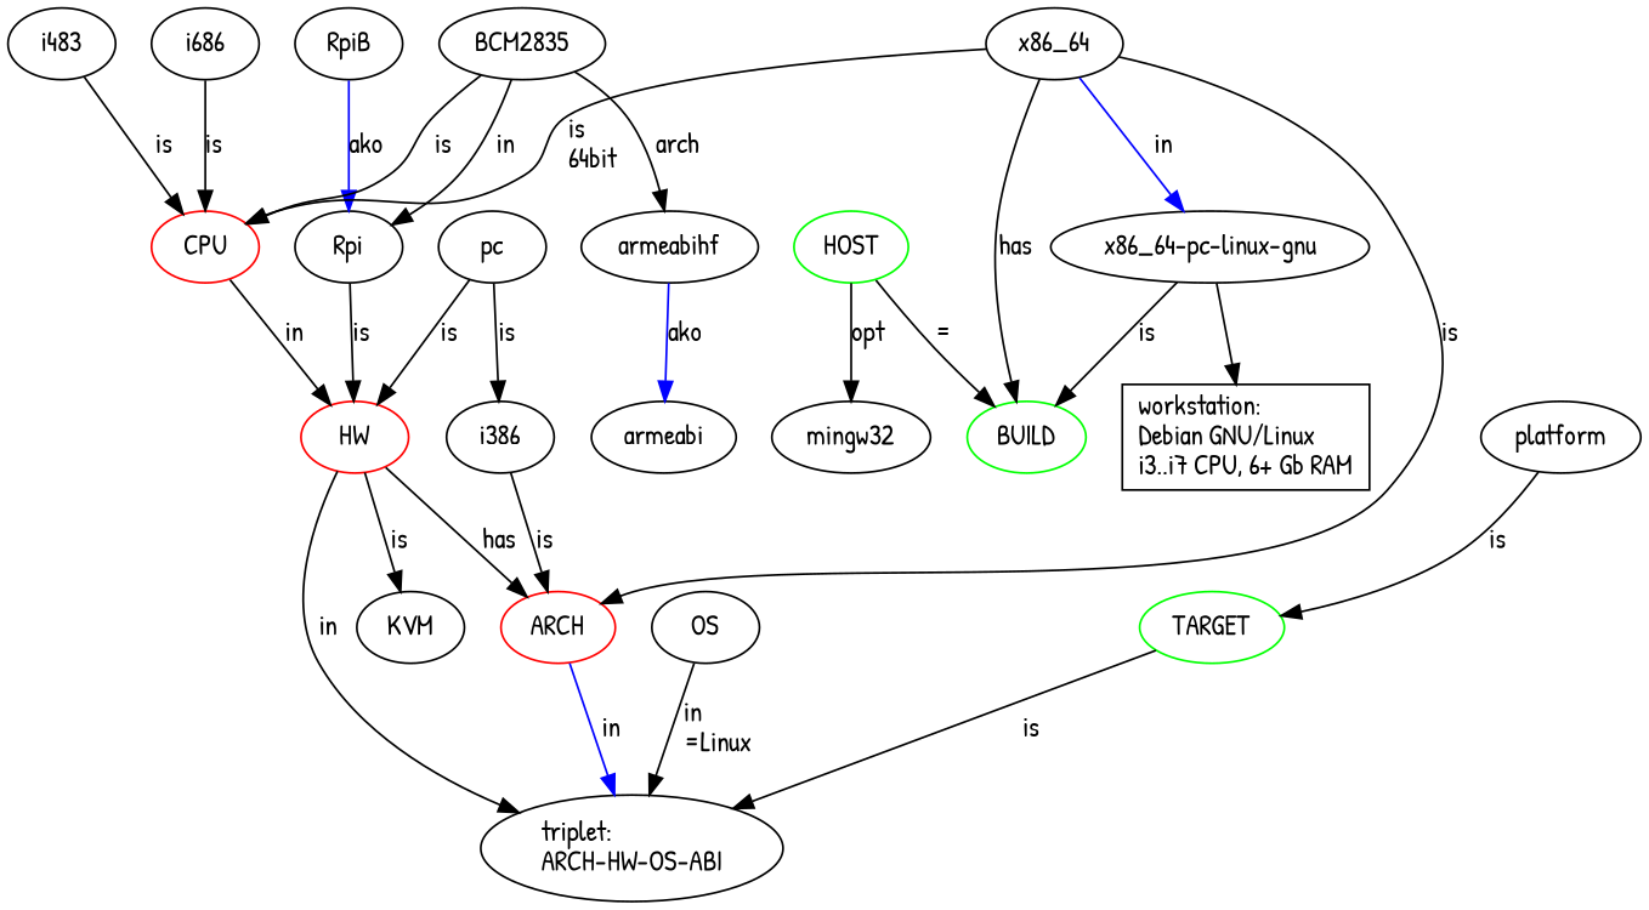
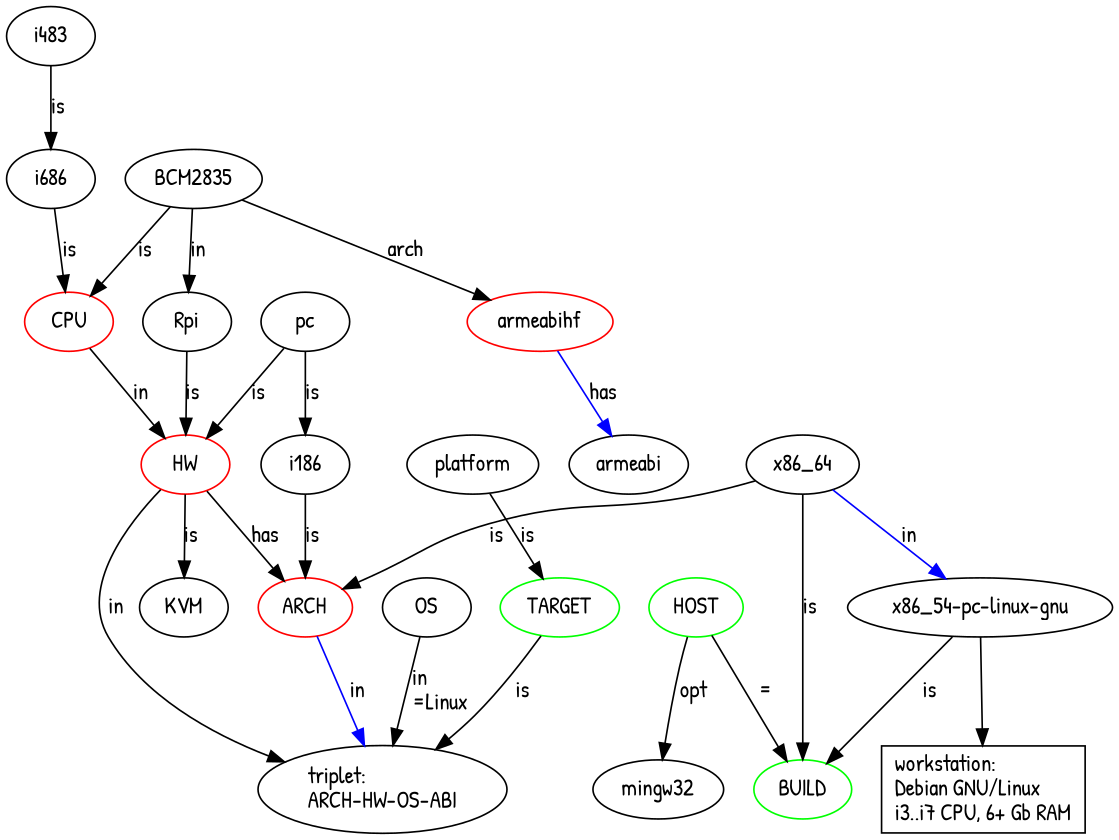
  digraph {
    fontname="Patrick Hand"
    node [fontname="Patrick Hand"]
    edge [fontname="Patrick Hand"]
    HW [color=red]
    ARCH [color=red]
    n3 [label="triplet:\lARCH-HW-OS-ABI"]
    KVM
    CPU [color=red]
    HOST [color=green]
    BUILD [color=green]
    mingw32
    TARGET [color=green]
-   i386
-   armeabihf
+   i386 [label=i186]
+   armeabihf [color=red]
    armeabi
    pc
    Rpi
-   RpiB
    BCM2835
    n17 [label=i483]
    i686
    x86_64
-   n20 [label="x86_64-pc-linux-gnu"]
+   n20 [label="x86_54-pc-linux-gnu"]
    n21 [label="workstation:\lDebian GNU/Linux\li3..i7 CPU, 6+ Gb RAM" shape=box]
    OS
    platform
    HW -> ARCH [label=has]
    HW -> n3 [label=in]
    HW -> KVM [label=is]
    ARCH -> n3 [color=blue label=in]
    CPU -> HW [label=in]
    HOST -> BUILD [label="="]
    HOST -> mingw32 [label=opt]
    TARGET -> n3 [label=is]
    i386 -> ARCH [label=is]
-   armeabihf -> armeabi [color=blue label=ako]
+   armeabihf -> armeabi [color=blue label=has]
    pc -> HW [label=is]
    pc -> i386 [label=is]
    Rpi -> HW [label=is]
-   RpiB -> Rpi [color=blue label=ako]
    BCM2835 -> CPU [label=is]
    BCM2835 -> armeabihf [label=arch]
    BCM2835 -> Rpi [label=in]
-   n17 -> CPU [label=is]
+   n17 -> i686 [label=is]
    i686 -> CPU [label=is]
    x86_64 -> ARCH [label=is]
-   x86_64 -> CPU [label="is\l64bit"]
-   x86_64 -> BUILD [label=has]
+   x86_64 -> BUILD [label=is]
    x86_64 -> n20 [color=blue label=in]
    n20 -> BUILD [label=is]
    n20 -> n21
    OS -> n3 [label="in\l=Linux"]
    platform -> TARGET [label=is]
  }
